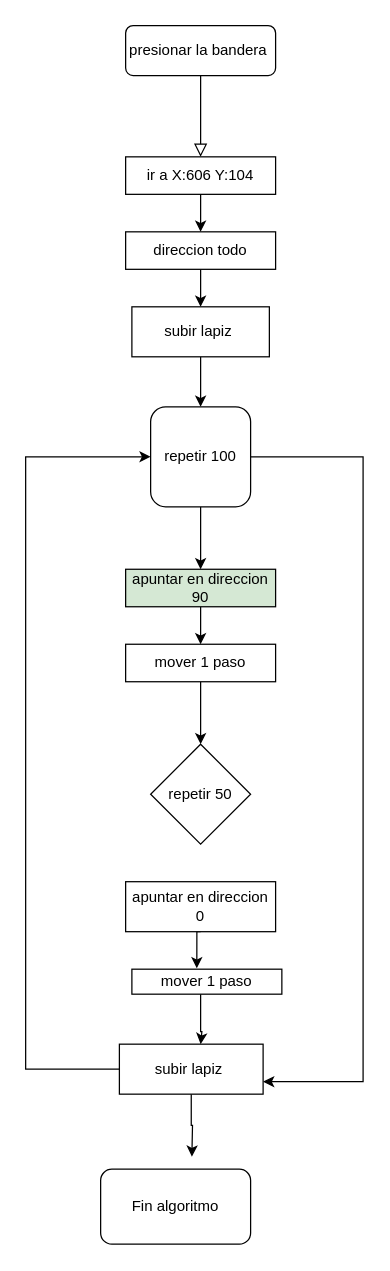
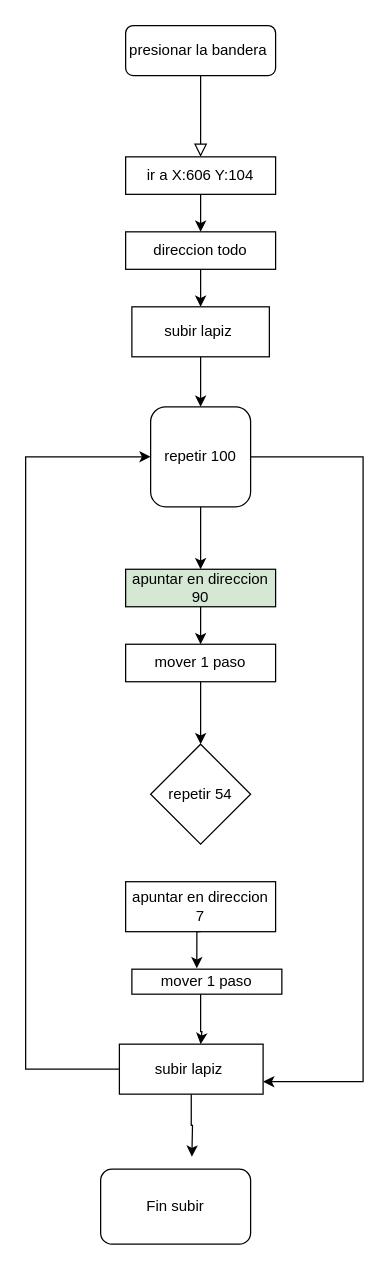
  <mxCell id="0" />
  <mxCell id="1" parent="0" />
  <mxCell id="2" value="" style="rounded=0;html=1;jettySize=auto;orthogonalLoop=1;fontSize=11;endArrow=block;endFill=0;endSize=8;strokeWidth=1;shadow=0;labelBackgroundColor=none;edgeStyle=orthogonalEdgeStyle;" parent="1" source="3" edge="1"><mxGeometry relative="1" as="geometry"><mxPoint x="160" y="125" as="targetPoint" /></mxGeometry></mxCell>
  <mxCell id="3" value="&lt;font style=&quot;vertical-align: inherit;&quot;&gt;&lt;font style=&quot;vertical-align: inherit;&quot;&gt;presionar la bandera&amp;nbsp;&lt;/font&gt;&lt;/font&gt;" style="rounded=1;whiteSpace=wrap;html=1;fontSize=12;glass=0;strokeWidth=1;shadow=0;" parent="1" vertex="1"><mxGeometry x="100" y="20" width="120" height="40" as="geometry" /></mxCell>
  <mxCell id="4" value="&lt;font style=&quot;vertical-align: inherit;&quot;&gt;&lt;font style=&quot;vertical-align: inherit;&quot;&gt;ir a X:606 Y:104&lt;/font&gt;&lt;/font&gt;" style="rounded=0;whiteSpace=wrap;html=1;" vertex="1" parent="1"><mxGeometry x="100" y="125" width="120" height="30" as="geometry" /></mxCell>
  <mxCell id="5" style="edgeStyle=orthogonalEdgeStyle;rounded=0;orthogonalLoop=1;jettySize=auto;html=1;exitX=0.5;exitY=1;exitDx=0;exitDy=0;" edge="1" parent="1" source="6"><mxGeometry relative="1" as="geometry"><mxPoint x="160" y="245" as="targetPoint" /></mxGeometry></mxCell>
  <mxCell id="6" value="&lt;font style=&quot;vertical-align: inherit;&quot;&gt;&lt;font style=&quot;vertical-align: inherit;&quot;&gt;direccion todo&lt;/font&gt;&lt;/font&gt;" style="rounded=0;whiteSpace=wrap;html=1;" vertex="1" parent="1"><mxGeometry x="100" y="185" width="120" height="30" as="geometry" /></mxCell>
  <mxCell id="7" value="" style="endArrow=classic;html=1;rounded=0;entryX=0.5;entryY=0;entryDx=0;entryDy=0;" edge="1" parent="1" target="6"><mxGeometry width="50" height="50" relative="1" as="geometry"><mxPoint x="160" y="175" as="sourcePoint" /><mxPoint x="380" y="185" as="targetPoint" /><Array as="points"><mxPoint x="160" y="155" /></Array></mxGeometry></mxCell>
  <mxCell id="8" style="edgeStyle=orthogonalEdgeStyle;rounded=0;orthogonalLoop=1;jettySize=auto;html=1;exitX=0.5;exitY=1;exitDx=0;exitDy=0;entryX=0.5;entryY=0;entryDx=0;entryDy=0;" edge="1" parent="1" source="9" target="13"><mxGeometry relative="1" as="geometry" /></mxCell>
  <mxCell id="9" value="&lt;font style=&quot;vertical-align: inherit;&quot;&gt;&lt;font style=&quot;vertical-align: inherit;&quot;&gt;subir lapiz&amp;nbsp;&lt;/font&gt;&lt;/font&gt;" style="rounded=0;whiteSpace=wrap;html=1;" vertex="1" parent="1"><mxGeometry x="105" y="245" width="110" height="40" as="geometry" /></mxCell>
  <mxCell id="10" style="edgeStyle=orthogonalEdgeStyle;rounded=0;orthogonalLoop=1;jettySize=auto;html=1;exitX=0.5;exitY=1;exitDx=0;exitDy=0;" edge="1" parent="1" source="9" target="9"><mxGeometry relative="1" as="geometry" /></mxCell>
  <mxCell id="11" style="edgeStyle=orthogonalEdgeStyle;rounded=0;orthogonalLoop=1;jettySize=auto;html=1;exitX=0.5;exitY=1;exitDx=0;exitDy=0;" edge="1" parent="1" source="13"><mxGeometry relative="1" as="geometry"><mxPoint x="160" y="455" as="targetPoint" /></mxGeometry></mxCell>
  <mxCell id="12" style="edgeStyle=orthogonalEdgeStyle;rounded=0;orthogonalLoop=1;jettySize=auto;html=1;exitX=1;exitY=0.5;exitDx=0;exitDy=0;entryX=1;entryY=0.75;entryDx=0;entryDy=0;" edge="1" parent="1" source="13" target="25"><mxGeometry relative="1" as="geometry"><Array as="points"><mxPoint x="290" y="365" /><mxPoint x="290" y="865" /></Array></mxGeometry></mxCell>
  <mxCell id="13" value="&lt;font style=&quot;vertical-align: inherit;&quot;&gt;&lt;font style=&quot;vertical-align: inherit;&quot;&gt;repetir 100&lt;/font&gt;&lt;/font&gt;" style="whiteSpace=wrap;html=1;rounded=1;" vertex="1" parent="1"><mxGeometry x="120" y="325" width="80" height="80" as="geometry" /></mxCell>
  <mxCell id="14" style="edgeStyle=orthogonalEdgeStyle;rounded=0;orthogonalLoop=1;jettySize=auto;html=1;exitX=0.5;exitY=1;exitDx=0;exitDy=0;" edge="1" parent="1" source="15"><mxGeometry relative="1" as="geometry"><mxPoint x="160" y="515" as="targetPoint" /></mxGeometry></mxCell>
  <mxCell id="15" value="&lt;font style=&quot;vertical-align: inherit;&quot;&gt;&lt;font style=&quot;vertical-align: inherit;&quot;&gt;apuntar en direccion 90&lt;/font&gt;&lt;/font&gt;" style="rounded=0;whiteSpace=wrap;html=1;fillColor=#d5e8d4;" vertex="1" parent="1"><mxGeometry x="100" y="455" width="120" height="30" as="geometry" /></mxCell>
  <mxCell id="16" style="edgeStyle=orthogonalEdgeStyle;rounded=0;orthogonalLoop=1;jettySize=auto;html=1;exitX=0.5;exitY=1;exitDx=0;exitDy=0;" edge="1" parent="1" source="17"><mxGeometry relative="1" as="geometry"><mxPoint x="160" y="595" as="targetPoint" /></mxGeometry></mxCell>
  <mxCell id="17" value="&lt;font style=&quot;vertical-align: inherit;&quot;&gt;&lt;font style=&quot;vertical-align: inherit;&quot;&gt;mover 1 paso&lt;/font&gt;&lt;/font&gt;" style="rounded=0;whiteSpace=wrap;html=1;" vertex="1" parent="1"><mxGeometry x="100" y="515" width="120" height="30" as="geometry" /></mxCell>
- <mxCell id="18" value="&lt;font style=&quot;vertical-align: inherit;&quot;&gt;&lt;font style=&quot;vertical-align: inherit;&quot;&gt;&lt;font style=&quot;vertical-align: inherit;&quot;&gt;&lt;font style=&quot;vertical-align: inherit;&quot;&gt;repetir 50&lt;/font&gt;&lt;/font&gt;&lt;/font&gt;&lt;/font&gt;" style="rhombus;whiteSpace=wrap;html=1;" vertex="1" parent="1"><mxGeometry x="120" y="595" width="80" height="80" as="geometry" /></mxCell>
+ <mxCell id="18" value="&lt;font style=&quot;vertical-align: inherit;&quot;&gt;&lt;font style=&quot;vertical-align: inherit;&quot;&gt;&lt;font style=&quot;vertical-align: inherit;&quot;&gt;&lt;font style=&quot;vertical-align: inherit;&quot;&gt;repetir 54&lt;/font&gt;&lt;/font&gt;&lt;/font&gt;&lt;/font&gt;" style="rhombus;whiteSpace=wrap;html=1;" vertex="1" parent="1"><mxGeometry x="120" y="595" width="80" height="80" as="geometry" /></mxCell>
  <mxCell id="19" style="edgeStyle=orthogonalEdgeStyle;rounded=0;orthogonalLoop=1;jettySize=auto;html=1;exitX=0.5;exitY=1;exitDx=0;exitDy=0;entryX=0.433;entryY=-0.033;entryDx=0;entryDy=0;entryPerimeter=0;" edge="1" parent="1" source="20" target="22"><mxGeometry relative="1" as="geometry" /></mxCell>
- <mxCell id="20" value="&lt;font style=&quot;vertical-align: inherit;&quot;&gt;&lt;font style=&quot;vertical-align: inherit;&quot;&gt;&lt;font style=&quot;vertical-align: inherit;&quot;&gt;&lt;font style=&quot;vertical-align: inherit;&quot;&gt;apuntar en direccion 0&lt;/font&gt;&lt;/font&gt;&lt;/font&gt;&lt;/font&gt;" style="rounded=0;whiteSpace=wrap;html=1;" vertex="1" parent="1"><mxGeometry x="100" y="705" width="120" height="40" as="geometry" /></mxCell>
+ <mxCell id="20" value="&lt;font style=&quot;vertical-align: inherit;&quot;&gt;&lt;font style=&quot;vertical-align: inherit;&quot;&gt;&lt;font style=&quot;vertical-align: inherit;&quot;&gt;&lt;font style=&quot;vertical-align: inherit;&quot;&gt;apuntar en direccion 7&lt;/font&gt;&lt;/font&gt;&lt;/font&gt;&lt;/font&gt;" style="rounded=0;whiteSpace=wrap;html=1;" vertex="1" parent="1"><mxGeometry x="100" y="705" width="120" height="40" as="geometry" /></mxCell>
  <mxCell id="21" style="edgeStyle=orthogonalEdgeStyle;rounded=0;orthogonalLoop=1;jettySize=auto;html=1;" edge="1" parent="1" source="22"><mxGeometry relative="1" as="geometry"><mxPoint x="160" y="835" as="targetPoint" /><Array as="points"><mxPoint x="160" y="825" /><mxPoint x="161" y="825" /></Array></mxGeometry></mxCell>
  <mxCell id="22" value="&lt;font style=&quot;vertical-align: inherit;&quot;&gt;&lt;font style=&quot;vertical-align: inherit;&quot;&gt;mover 1 paso&lt;/font&gt;&lt;/font&gt;" style="rounded=0;whiteSpace=wrap;html=1;" vertex="1" parent="1"><mxGeometry x="105" y="775" width="120" height="20" as="geometry" /></mxCell>
  <mxCell id="23" style="edgeStyle=orthogonalEdgeStyle;rounded=0;orthogonalLoop=1;jettySize=auto;html=1;entryX=0;entryY=0.5;entryDx=0;entryDy=0;" edge="1" parent="1" source="25" target="13"><mxGeometry relative="1" as="geometry"><mxPoint x="60" y="365" as="targetPoint" /><Array as="points"><mxPoint x="20" y="855" /><mxPoint x="20" y="365" /></Array></mxGeometry></mxCell>
  <mxCell id="24" style="edgeStyle=orthogonalEdgeStyle;rounded=0;orthogonalLoop=1;jettySize=auto;html=1;exitX=0.5;exitY=1;exitDx=0;exitDy=0;" edge="1" parent="1" source="25"><mxGeometry relative="1" as="geometry"><mxPoint x="153" y="925" as="targetPoint" /></mxGeometry></mxCell>
  <mxCell id="25" value="&lt;font style=&quot;vertical-align: inherit;&quot;&gt;&lt;font style=&quot;vertical-align: inherit;&quot;&gt;subir lapiz&amp;nbsp;&lt;/font&gt;&lt;/font&gt;" style="rounded=0;whiteSpace=wrap;html=1;" vertex="1" parent="1"><mxGeometry x="95" y="835" width="115" height="40" as="geometry" /></mxCell>
- <mxCell id="26" value="&lt;font style=&quot;vertical-align: inherit;&quot;&gt;&lt;font style=&quot;vertical-align: inherit;&quot;&gt;Fin algoritmo&lt;/font&gt;&lt;/font&gt;" style="rounded=1;whiteSpace=wrap;html=1;" vertex="1" parent="1"><mxGeometry x="80" y="935" width="120" height="60" as="geometry" /></mxCell>
+ <mxCell id="26" value="&lt;font style=&quot;vertical-align: inherit;&quot;&gt;&lt;font style=&quot;vertical-align: inherit;&quot;&gt;Fin subir&lt;/font&gt;&lt;/font&gt;" style="rounded=1;whiteSpace=wrap;html=1;" vertex="1" parent="1"><mxGeometry x="80" y="935" width="120" height="60" as="geometry" /></mxCell>
